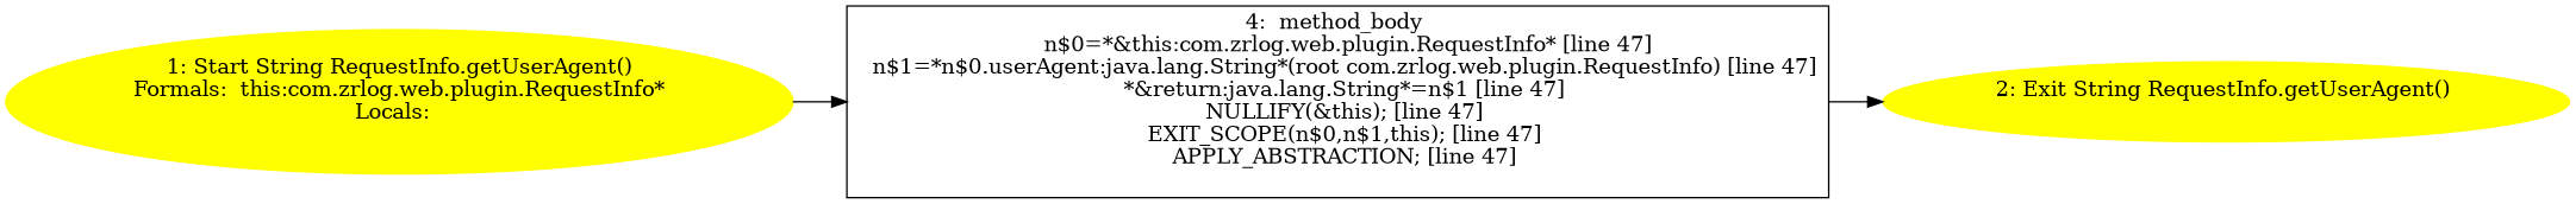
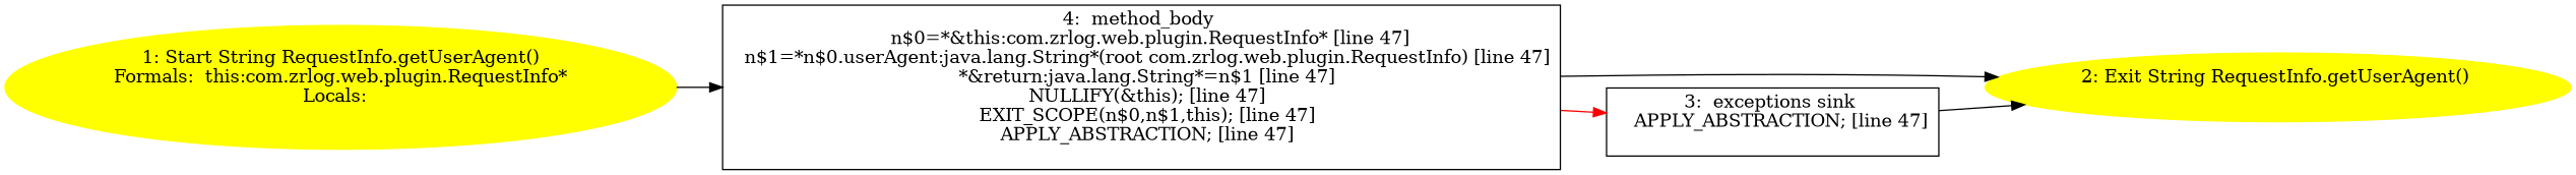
  digraph {
    rankdir=LR
    n1 [color=yellow label="1: Start String RequestInfo.getUserAgent()\nFormals:  this:com.zrlog.web.plugin.RequestInfo*\nLocals:  \n  " style=filled]
    n2 [label="4:  method_body \n   n$0=*&this:com.zrlog.web.plugin.RequestInfo* [line 47]\n  n$1=*n$0.userAgent:java.lang.String*(root com.zrlog.web.plugin.RequestInfo) [line 47]\n  *&return:java.lang.String*=n$1 [line 47]\n  NULLIFY(&this); [line 47]\n  EXIT_SCOPE(n$0,n$1,this); [line 47]\n  APPLY_ABSTRACTION; [line 47]\n " shape=box]
    n3 [color=yellow label="2: Exit String RequestInfo.getUserAgent() \n  " style=filled]
+   n4 [label="3:  exceptions sink \n   APPLY_ABSTRACTION; [line 47]\n " shape=box]
    n1 -> n2
    n2 -> n3
+   n2 -> n4 [color=red]
+   n4 -> n3
  }
